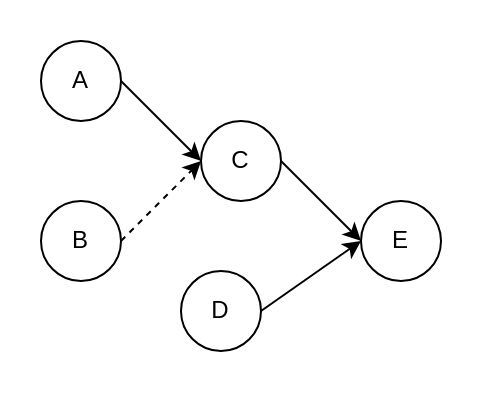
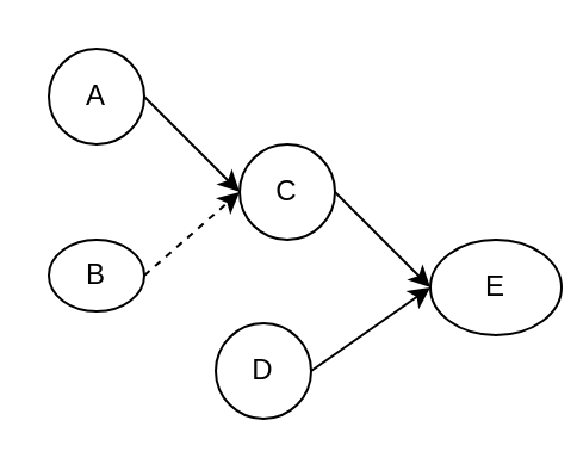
  <mxCell id="0" />
  <mxCell id="1" parent="0" />
  <mxCell id="2" style="rounded=0;orthogonalLoop=1;jettySize=auto;html=1;exitX=1;exitY=0.5;exitDx=0;exitDy=0;" edge="1" parent="1" source="3"><mxGeometry relative="1" as="geometry"><mxPoint x="100" y="80" as="targetPoint" /></mxGeometry></mxCell>
  <mxCell id="3" value="A" style="ellipse;whiteSpace=wrap;html=1;aspect=fixed;" vertex="1" parent="1"><mxGeometry x="20" y="20" width="40" height="40" as="geometry" /></mxCell>
  <mxCell id="4" style="rounded=0;orthogonalLoop=1;jettySize=auto;html=1;exitX=1;exitY=0.5;exitDx=0;exitDy=0;entryX=0;entryY=0.5;entryDx=0;entryDy=0;" edge="1" parent="1" source="5" target="8"><mxGeometry relative="1" as="geometry" /></mxCell>
  <mxCell id="5" value="C" style="ellipse;whiteSpace=wrap;html=1;aspect=fixed;" vertex="1" parent="1"><mxGeometry x="100" y="60" width="40" height="40" as="geometry" /></mxCell>
  <mxCell id="6" style="rounded=0;orthogonalLoop=1;jettySize=auto;html=1;exitX=1;exitY=0.5;exitDx=0;exitDy=0;entryX=0;entryY=0.5;entryDx=0;entryDy=0;" edge="1" parent="1" source="7" target="8"><mxGeometry relative="1" as="geometry" /></mxCell>
  <mxCell id="7" value="D" style="ellipse;whiteSpace=wrap;html=1;aspect=fixed;" vertex="1" parent="1"><mxGeometry x="90" y="135" width="40" height="40" as="geometry" /></mxCell>
- <mxCell id="8" value="E" style="ellipse;whiteSpace=wrap;html=1;aspect=fixed;" vertex="1" parent="1"><mxGeometry x="180" y="100" width="40" height="40" as="geometry" /></mxCell>
+ <mxCell id="8" value="E" style="ellipse;whiteSpace=wrap;html=1;aspect=fixed;" vertex="1" parent="1"><mxGeometry x="180" y="100" width="55" height="40" as="geometry" /></mxCell>
  <mxCell id="9" style="rounded=0;orthogonalLoop=1;jettySize=auto;html=1;exitX=1;exitY=0.5;exitDx=0;exitDy=0;entryX=0;entryY=0.5;entryDx=0;entryDy=0;dashed=1;" edge="1" parent="1" source="10" target="5"><mxGeometry relative="1" as="geometry" /></mxCell>
- <mxCell id="10" value="B" style="ellipse;whiteSpace=wrap;html=1;aspect=fixed;" vertex="1" parent="1"><mxGeometry x="20" y="100" width="40" height="40" as="geometry" /></mxCell>
+ <mxCell id="10" value="B" style="ellipse;whiteSpace=wrap;html=1;aspect=fixed;" vertex="1" parent="1"><mxGeometry x="20" y="100" width="40" height="30" as="geometry" /></mxCell>
